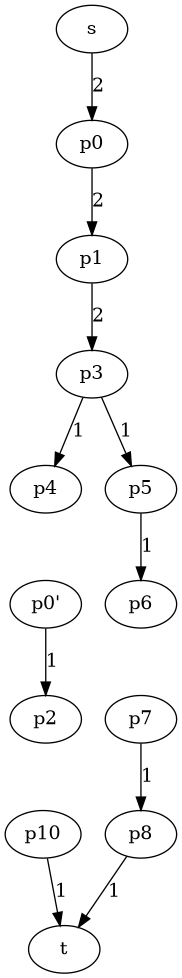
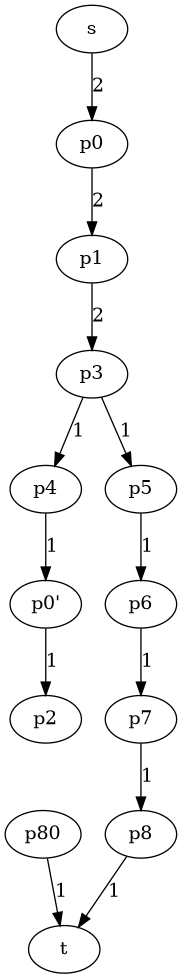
  digraph {
    rankdir=TB
    p0
    p1
    p3
    p4
    p5
    "p0'"
    p6
-   p10
+   p10 [label=p80]
    t
    p2
    p7
    p8
    s
    p0 -> p1 [label=2]
    p1 -> p3 [label=2]
    p3 -> p4 [label=1]
    p3 -> p5 [label=1]
+   p4 -> "p0'" [label=1]
    p5 -> p6 [label=1]
    "p0'" -> p2 [label=1]
+   p6 -> p7 [label=1]
    p10 -> t [label=1]
    p7 -> p8 [label=1]
    p8 -> t [label=1]
    s -> p0 [label=2]
  }
